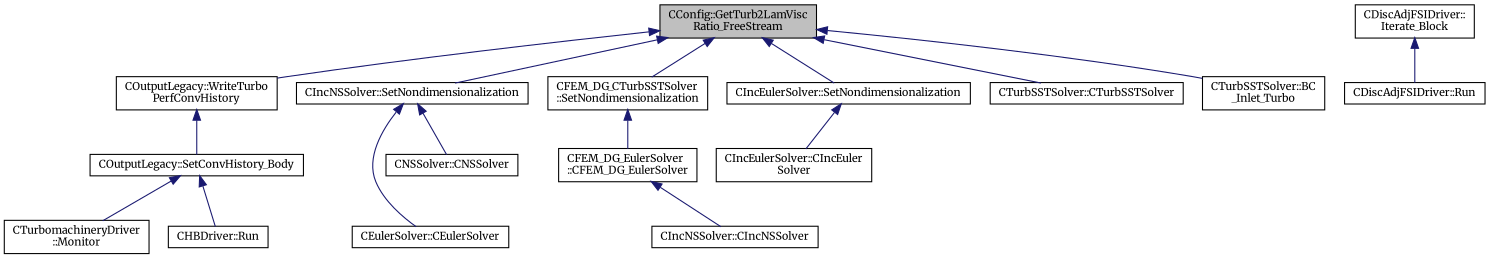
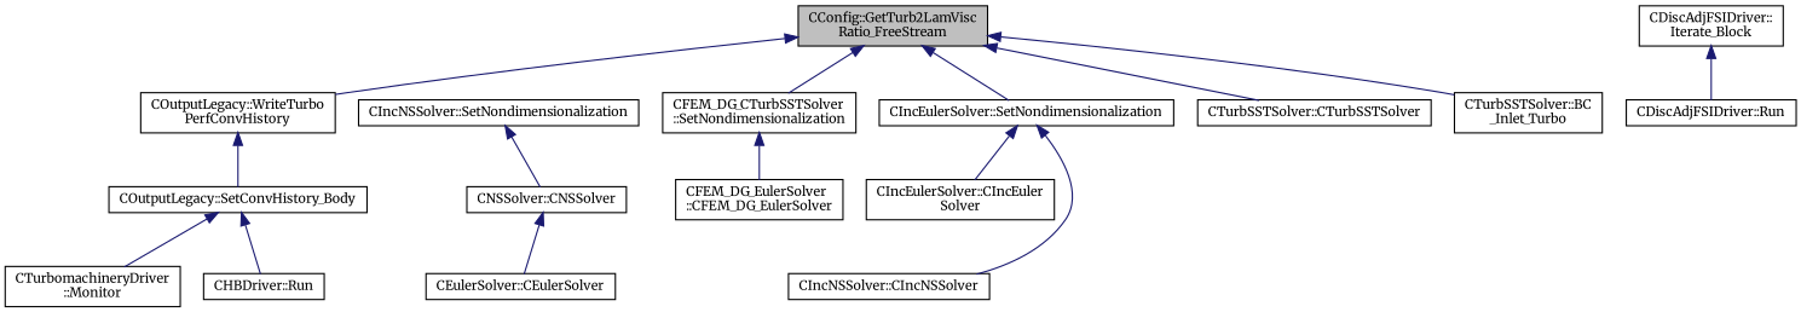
  digraph {
    fontname=Merriweather
    rankdir=TB
    node [color=black fillcolor=white fontname=Merriweather fontsize=10 shape=record style=filled]
    edge [color=midnightblue dir=back fontname=Merriweather fontsize=10 labelfontname=Helvetica labelfontsize=10 style=solid]
    n1 [fillcolor=grey75 fontcolor=black height=0.2 label="CConfig::GetTurb2LamVisc\lRatio_FreeStream" width=0.4]
    n2 [height=0.2 label="COutputLegacy::WriteTurbo\lPerfConvHistory" width=0.4]
    n3 [height=0.2 label="CIncNSSolver::SetNondimensionalization" width=0.4]
    n4 [height=0.2 label="CFEM_DG_CTurbSSTSolver\l::SetNondimensionalization" width=0.4]
    n5 [height=0.2 label="CIncEulerSolver::SetNondimensionalization" width=0.4]
    n6 [height=0.2 label="CTurbSSTSolver::CTurbSSTSolver" width=0.4]
    n7 [height=0.2 label="CTurbSSTSolver::BC\l_Inlet_Turbo" width=0.4]
    n8 [height=0.2 label="COutputLegacy::SetConvHistory_Body" width=0.4]
    n9 [height=0.2 label="CEulerSolver::CEulerSolver" width=0.4]
    n10 [height=0.2 label="CNSSolver::CNSSolver" width=0.4]
    n11 [height=0.2 label="CFEM_DG_EulerSolver\l::CFEM_DG_EulerSolver" width=0.4]
    n12 [height=0.2 label="CIncEulerSolver::CIncEuler\lSolver" width=0.4]
    n13 [height=0.2 label="CIncNSSolver::CIncNSSolver" width=0.4]
    n14 [height=0.2 label="CTurbomachineryDriver\l::Monitor" width=0.4]
    n15 [height=0.2 label="CHBDriver::Run" width=0.4]
    n16 [height=0.2 label="CDiscAdjFSIDriver::\lIterate_Block" width=0.4]
    n17 [height=0.2 label="CDiscAdjFSIDriver::Run" width=0.4]
    n1 -> n2
-   n1 -> n3
    n1 -> n4
    n1 -> n5
    n1 -> n6
    n1 -> n7
    n2 -> n8
-   n3 -> n9
+   n10 -> n9
    n3 -> n10
    n4 -> n11
    n5 -> n12
-   n11 -> n13
+   n5 -> n13
    n8 -> n14
    n8 -> n15
    n16 -> n17
  }
